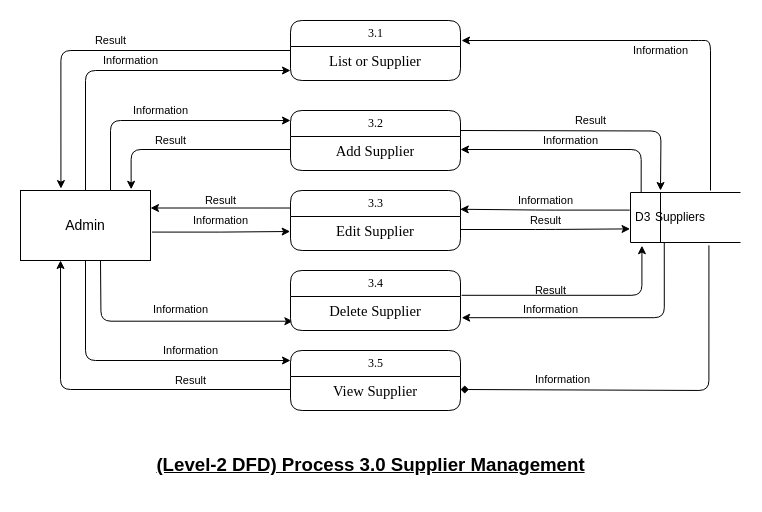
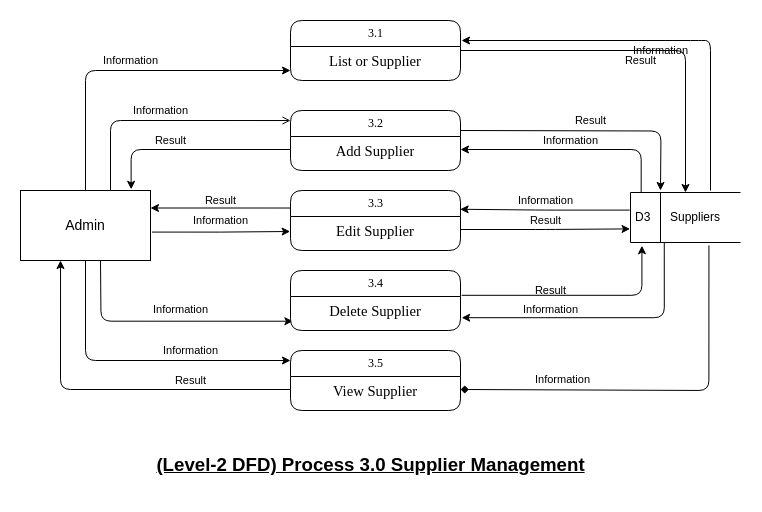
  <mxCell id="0" />
  <mxCell id="1" parent="0" />
  <mxCell id="2" value="Information" style="edgeStyle=orthogonalEdgeStyle;rounded=0;sketch=0;orthogonalLoop=1;jettySize=auto;entryX=-0.002;entryY=0.577;entryDx=0;entryDy=0;exitX=1.012;exitY=0.594;exitDx=0;exitDy=0;exitPerimeter=0;entryPerimeter=0;labelBackgroundColor=none;verticalAlign=middle;html=1;horizontal=1;labelPosition=center;verticalLabelPosition=middle;align=center;spacingLeft=0;jumpStyle=none;shadow=0;startSize=2;" edge="1" parent="1" source="11" target="17"><mxGeometry x="-0.004" y="11" relative="1" as="geometry"><mxPoint as="offset" /></mxGeometry></mxCell>
- <mxCell id="3" value="Result" style="edgeStyle=orthogonalEdgeStyle;rounded=1;sketch=0;orthogonalLoop=1;jettySize=auto;html=1;entryX=0.311;entryY=-0.027;entryDx=0;entryDy=0;entryPerimeter=0;labelBackgroundColor=none;" edge="1" parent="1" source="4" target="11"><mxGeometry x="-0.021" y="-10" relative="1" as="geometry"><mxPoint as="offset" /></mxGeometry></mxCell>
+ <mxCell id="3" value="Result" style="edgeStyle=orthogonalEdgeStyle;rounded=1;sketch=0;orthogonalLoop=1;jettySize=auto;html=1;labelBackgroundColor=none;" edge="1" parent="1" source="4" target="26"><mxGeometry x="-0.021" y="-10" relative="1" as="geometry"><mxPoint as="offset" /></mxGeometry></mxCell>
  <mxCell id="4" value="3.1" style="swimlane;html=1;fontStyle=0;childLayout=stackLayout;horizontal=1;startSize=26;horizontalStack=0;resizeParent=1;resizeLast=0;collapsible=1;marginBottom=0;swimlaneFillColor=#ffffff;align=center;rounded=1;shadow=0;comic=0;labelBackgroundColor=none;strokeWidth=1;fontFamily=Verdana;fontSize=12;" vertex="1" parent="1"><mxGeometry x="290" y="20" width="170" height="60" as="geometry" /></mxCell>
  <mxCell id="5" value="&lt;font face=&quot;times new roman&quot;&gt;&lt;span style=&quot;font-size: 14.667px&quot;&gt;List or Supplier&lt;/span&gt;&lt;/font&gt;" style="text;html=1;strokeColor=none;fillColor=none;spacingLeft=4;spacingRight=4;whiteSpace=wrap;overflow=hidden;rotatable=0;points=[[0,0.5],[1,0.5]];portConstraint=eastwest;fontColor=#000000;align=center;" vertex="1" parent="4"><mxGeometry y="26" width="170" height="26" as="geometry" /></mxCell>
  <mxCell id="6" value="&lt;p class=&quot;MsoNormal&quot;&gt;&lt;font face=&quot;helvetica, sans-serif&quot;&gt;&lt;span style=&quot;font-size: 18.667px&quot;&gt;&lt;b&gt;&lt;u&gt;(Level-2 DFD) Process 3.0 Supplier Management&lt;/u&gt;&lt;/b&gt;&lt;/span&gt;&lt;/font&gt;&lt;br&gt;&lt;/p&gt;" style="text;html=1;align=center;verticalAlign=middle;resizable=0;points=[];autosize=1;strokeColor=none;" vertex="1" parent="1"><mxGeometry x="150" y="440" width="440" height="50" as="geometry" /></mxCell>
  <mxCell id="7" value="Information" style="edgeStyle=orthogonalEdgeStyle;curved=0;rounded=1;sketch=0;orthogonalLoop=1;jettySize=auto;html=1;entryX=0.014;entryY=0.951;entryDx=0;entryDy=0;entryPerimeter=0;labelBackgroundColor=none;" edge="1" parent="1" target="19"><mxGeometry x="0.112" y="12" relative="1" as="geometry"><mxPoint x="100" y="260" as="sourcePoint" /><mxPoint as="offset" /></mxGeometry></mxCell>
  <mxCell id="8" value="Information" style="edgeStyle=orthogonalEdgeStyle;curved=0;rounded=1;sketch=0;orthogonalLoop=1;jettySize=auto;html=1;labelBackgroundColor=none;" edge="1" parent="1" source="11"><mxGeometry x="0.344" y="10" relative="1" as="geometry"><mxPoint x="290" y="360" as="targetPoint" /><Array as="points"><mxPoint x="85" y="360" /><mxPoint x="290" y="360" /></Array><mxPoint as="offset" /></mxGeometry></mxCell>
  <mxCell id="9" value="Information" style="edgeStyle=orthogonalEdgeStyle;rounded=1;sketch=0;orthogonalLoop=1;jettySize=auto;html=1;labelBackgroundColor=none;" edge="1" parent="1"><mxGeometry x="0.015" y="10" relative="1" as="geometry"><mxPoint x="290" y="70" as="targetPoint" /><Array as="points"><mxPoint x="85" y="70" /><mxPoint x="290" y="70" /></Array><mxPoint x="85" y="190" as="sourcePoint" /><mxPoint as="offset" /></mxGeometry></mxCell>
- <mxCell id="10" value="Information" style="edgeStyle=orthogonalEdgeStyle;jumpStyle=none;orthogonalLoop=1;jettySize=auto;html=1;entryX=0;entryY=0.167;entryDx=0;entryDy=0;entryPerimeter=0;shadow=0;labelBackgroundColor=none;rounded=1;" edge="1" parent="1" source="11" target="13"><mxGeometry x="-0.04" y="10" relative="1" as="geometry"><Array as="points"><mxPoint x="110" y="120" /></Array><mxPoint as="offset" /></mxGeometry></mxCell>
+ <mxCell id="10" value="Information" style="edgeStyle=orthogonalEdgeStyle;jumpStyle=none;orthogonalLoop=1;jettySize=auto;html=1;entryX=0;entryY=0.167;entryDx=0;entryDy=0;entryPerimeter=0;shadow=0;labelBackgroundColor=none;rounded=1;endArrow=open;" edge="1" parent="1" source="11" target="13"><mxGeometry x="-0.04" y="10" relative="1" as="geometry"><Array as="points"><mxPoint x="110" y="120" /></Array><mxPoint as="offset" /></mxGeometry></mxCell>
  <mxCell id="11" value="&lt;font style=&quot;font-size: 14px&quot;&gt;Admin&lt;/font&gt;" style="rounded=0;whiteSpace=wrap;html=1;" vertex="1" parent="1"><mxGeometry x="20" y="190" width="130" height="70" as="geometry" /></mxCell>
  <mxCell id="12" value="Result" style="edgeStyle=orthogonalEdgeStyle;curved=0;rounded=1;sketch=0;orthogonalLoop=1;jettySize=auto;html=1;labelBackgroundColor=none;" edge="1" parent="1"><mxGeometry y="10" relative="1" as="geometry"><mxPoint x="460" y="130" as="sourcePoint" /><mxPoint x="660" y="190" as="targetPoint" /><mxPoint as="offset" /></mxGeometry></mxCell>
  <mxCell id="13" value="3.2" style="swimlane;html=1;fontStyle=0;childLayout=stackLayout;horizontal=1;startSize=26;horizontalStack=0;resizeParent=1;resizeLast=0;collapsible=1;marginBottom=0;swimlaneFillColor=#ffffff;align=center;rounded=1;shadow=0;comic=0;labelBackgroundColor=none;strokeWidth=1;fontFamily=Verdana;fontSize=12;" vertex="1" parent="1"><mxGeometry x="290" y="110" width="170" height="60" as="geometry" /></mxCell>
  <mxCell id="14" value="&lt;span id=&quot;docs-internal-guid-f91e8f93-7fff-7fc4-d953-1c8a1edfba7c&quot;&gt;&lt;span style=&quot;font-size: 11pt ; font-family: &amp;#34;times new roman&amp;#34; ; background-color: transparent ; vertical-align: baseline&quot;&gt;Add&amp;nbsp;&lt;/span&gt;&lt;/span&gt;&lt;span style=&quot;font-family: &amp;#34;times new roman&amp;#34; ; font-size: 14.667px&quot;&gt;Supplier&lt;/span&gt;" style="text;html=1;strokeColor=none;fillColor=none;spacingLeft=4;spacingRight=4;whiteSpace=wrap;overflow=hidden;rotatable=0;points=[[0,0.5],[1,0.5]];portConstraint=eastwest;fontColor=#000000;align=center;" vertex="1" parent="13"><mxGeometry y="26" width="170" height="26" as="geometry" /></mxCell>
  <mxCell id="15" value="Result" style="edgeStyle=orthogonalEdgeStyle;curved=0;rounded=1;sketch=0;orthogonalLoop=1;jettySize=auto;html=1;entryX=1;entryY=0.25;entryDx=0;entryDy=0;exitX=0;exitY=0.292;exitDx=0;exitDy=0;exitPerimeter=0;labelBackgroundColor=none;" edge="1" parent="1" source="16" target="11"><mxGeometry y="-8" relative="1" as="geometry"><mxPoint x="153" y="215" as="targetPoint" /><mxPoint as="offset" /></mxGeometry></mxCell>
  <mxCell id="16" value="3.3" style="swimlane;html=1;fontStyle=0;childLayout=stackLayout;horizontal=1;startSize=26;horizontalStack=0;resizeParent=1;resizeLast=0;collapsible=1;marginBottom=0;swimlaneFillColor=#ffffff;align=center;rounded=1;shadow=0;comic=0;labelBackgroundColor=none;strokeWidth=1;fontFamily=Verdana;fontSize=12;" vertex="1" parent="1"><mxGeometry x="290" y="190" width="170" height="60" as="geometry" /></mxCell>
  <mxCell id="17" value="&lt;span id=&quot;docs-internal-guid-7f49682c-7fff-a4d6-9a9d-0c810e85ffbc&quot;&gt;&lt;span style=&quot;font-size: 11pt ; font-family: &amp;#34;times new roman&amp;#34; ; background-color: transparent ; vertical-align: baseline&quot;&gt;Edit&amp;nbsp;&lt;/span&gt;&lt;/span&gt;&lt;span style=&quot;font-family: &amp;#34;times new roman&amp;#34; ; font-size: 14.667px&quot;&gt;Supplier&lt;/span&gt;" style="text;html=1;strokeColor=none;fillColor=none;spacingLeft=4;spacingRight=4;whiteSpace=wrap;overflow=hidden;rotatable=0;points=[[0,0.5],[1,0.5]];portConstraint=eastwest;fontColor=#000000;align=center;" vertex="1" parent="16"><mxGeometry y="26" width="170" height="26" as="geometry" /></mxCell>
  <mxCell id="18" value="3.4" style="swimlane;html=1;fontStyle=0;childLayout=stackLayout;horizontal=1;startSize=26;horizontalStack=0;resizeParent=1;resizeLast=0;collapsible=1;marginBottom=0;swimlaneFillColor=#ffffff;align=center;rounded=1;shadow=0;comic=0;labelBackgroundColor=none;strokeWidth=1;fontFamily=Verdana;fontSize=12;" vertex="1" parent="1"><mxGeometry x="290" y="270" width="170" height="60" as="geometry" /></mxCell>
  <mxCell id="19" value="&lt;span id=&quot;docs-internal-guid-ec00c497-7fff-d599-0a47-b24389822d92&quot;&gt;&lt;span style=&quot;font-size: 11pt ; font-family: &amp;#34;times new roman&amp;#34; ; background-color: transparent ; vertical-align: baseline&quot;&gt;Delete&amp;nbsp;&lt;/span&gt;&lt;/span&gt;&lt;span style=&quot;font-family: &amp;#34;times new roman&amp;#34; ; font-size: 14.667px&quot;&gt;Supplier&lt;/span&gt;" style="text;html=1;strokeColor=none;fillColor=none;spacingLeft=4;spacingRight=4;whiteSpace=wrap;overflow=hidden;rotatable=0;points=[[0,0.5],[1,0.5]];portConstraint=eastwest;fontColor=#000000;align=center;" vertex="1" parent="18"><mxGeometry y="26" width="170" height="26" as="geometry" /></mxCell>
  <mxCell id="20" value="3.5" style="swimlane;html=1;fontStyle=0;childLayout=stackLayout;horizontal=1;startSize=26;horizontalStack=0;resizeParent=1;resizeLast=0;collapsible=1;marginBottom=0;swimlaneFillColor=#ffffff;align=center;rounded=1;shadow=0;comic=0;labelBackgroundColor=none;strokeWidth=1;fontFamily=Verdana;fontSize=12;" vertex="1" parent="1"><mxGeometry x="290" y="350" width="170" height="60" as="geometry" /></mxCell>
  <mxCell id="21" value="&lt;span id=&quot;docs-internal-guid-54e838d1-7fff-f729-35b7-6f94d2176117&quot;&gt;&lt;span style=&quot;font-size: 11pt ; font-family: &amp;#34;times new roman&amp;#34; ; background-color: transparent ; vertical-align: baseline&quot;&gt;View&amp;nbsp;&lt;/span&gt;&lt;/span&gt;&lt;span style=&quot;font-family: &amp;#34;times new roman&amp;#34; ; font-size: 14.667px&quot;&gt;Supplier&lt;/span&gt;" style="text;html=1;strokeColor=none;fillColor=none;spacingLeft=4;spacingRight=4;whiteSpace=wrap;overflow=hidden;rotatable=0;points=[[0,0.5],[1,0.5]];portConstraint=eastwest;fontColor=#000000;align=center;" vertex="1" parent="20"><mxGeometry y="26" width="170" height="26" as="geometry" /></mxCell>
  <mxCell id="22" value="&#10;&#10;&lt;span style=&quot;font-family: helvetica; font-size: 11px; font-style: normal; font-weight: 400; letter-spacing: normal; text-align: center; text-indent: 0px; text-transform: none; word-spacing: 0px; display: inline; float: none;&quot;&gt;Information&lt;/span&gt;&#10;&#10;" style="edgeStyle=orthogonalEdgeStyle;curved=0;rounded=1;sketch=0;orthogonalLoop=1;jettySize=auto;html=1;entryX=1;entryY=0.5;entryDx=0;entryDy=0;exitX=0.097;exitY=0;exitDx=0;exitDy=0;exitPerimeter=0;labelBackgroundColor=none;fontColor=#000000;" edge="1" parent="1" source="26" target="14"><mxGeometry x="0.017" y="-9" relative="1" as="geometry"><mxPoint x="640" y="180" as="sourcePoint" /><mxPoint as="offset" /></mxGeometry></mxCell>
  <mxCell id="23" value="&#10;&#10;&lt;span style=&quot;font-family: helvetica; font-size: 11px; font-style: normal; font-weight: 400; letter-spacing: normal; text-align: center; text-indent: 0px; text-transform: none; word-spacing: 0px; display: inline; float: none;&quot;&gt;Information&lt;/span&gt;&#10;&#10;" style="edgeStyle=orthogonalEdgeStyle;curved=0;rounded=1;sketch=0;orthogonalLoop=1;jettySize=auto;html=1;entryX=0.998;entryY=0.313;entryDx=0;entryDy=0;entryPerimeter=0;exitX=-0.007;exitY=0.352;exitDx=0;exitDy=0;exitPerimeter=0;labelBackgroundColor=none;fontColor=#000000;" edge="1" parent="1" source="26" target="16"><mxGeometry x="-0.002" y="-9" relative="1" as="geometry"><mxPoint as="offset" /></mxGeometry></mxCell>
  <mxCell id="24" value="&#10;&#10;&lt;span style=&quot;font-family: helvetica; font-size: 11px; font-style: normal; font-weight: 400; letter-spacing: normal; text-align: center; text-indent: 0px; text-transform: none; word-spacing: 0px; display: inline; float: none;&quot;&gt;Information&lt;/span&gt;&#10;&#10;" style="edgeStyle=orthogonalEdgeStyle;curved=0;rounded=1;sketch=0;orthogonalLoop=1;jettySize=auto;html=1;entryX=1.007;entryY=0.815;entryDx=0;entryDy=0;entryPerimeter=0;exitX=0.307;exitY=0.993;exitDx=0;exitDy=0;exitPerimeter=0;labelBackgroundColor=none;fontColor=#000000;" edge="1" parent="1" source="26" target="19"><mxGeometry x="0.361" y="-8" relative="1" as="geometry"><mxPoint as="offset" /></mxGeometry></mxCell>
  <mxCell id="25" value="&#10;&#10;&lt;span style=&quot;font-family: helvetica; font-size: 11px; font-style: normal; font-weight: 400; letter-spacing: normal; text-align: center; text-indent: 0px; text-transform: none; word-spacing: 0px; display: inline; float: none;&quot;&gt;Information&lt;/span&gt;&#10;&#10;" style="edgeStyle=orthogonalEdgeStyle;curved=0;rounded=1;sketch=0;orthogonalLoop=1;jettySize=auto;html=1;exitX=0.713;exitY=1.057;exitDx=0;exitDy=0;exitPerimeter=0;labelBackgroundColor=none;entryX=1;entryY=0.5;entryDx=0;entryDy=0;fontColor=#000000;endArrow=diamond;" edge="1" parent="1" source="26" target="21"><mxGeometry x="0.482" y="-10" relative="1" as="geometry"><mxPoint x="463" y="390" as="targetPoint" /><Array as="points"><mxPoint x="708" y="390" /><mxPoint x="460" y="390" /></Array><mxPoint as="offset" /></mxGeometry></mxCell>
  <mxCell id="26" value="D3" style="html=1;dashed=0;whitespace=wrap;shape=mxgraph.dfd.dataStoreID;align=left;spacingLeft=3;points=[[0,0],[0.5,0],[1,0],[0,0.5],[1,0.5],[0,1],[0.5,1],[1,1]];" vertex="1" parent="1"><mxGeometry x="630" y="192" width="110" height="50" as="geometry" /></mxCell>
  <mxCell id="27" value="&#10;&#10;&lt;span style=&quot;font-family: helvetica; font-size: 11px; font-style: normal; font-weight: 400; letter-spacing: normal; text-align: center; text-indent: 0px; text-transform: none; word-spacing: 0px; display: inline; float: none;&quot;&gt;Information&lt;/span&gt;&#10;&#10;" style="edgeStyle=orthogonalEdgeStyle;curved=0;rounded=1;sketch=0;orthogonalLoop=1;jettySize=auto;html=1;labelBackgroundColor=none;fontColor=#000000;" edge="1" parent="1"><mxGeometry x="0.003" y="10" relative="1" as="geometry"><mxPoint x="710" y="190" as="sourcePoint" /><mxPoint x="461" y="40" as="targetPoint" /><Array as="points"><mxPoint x="700" y="40" /><mxPoint x="460" y="40" /></Array><mxPoint as="offset" /></mxGeometry></mxCell>
- <mxCell id="28" value="Suppliers" style="text;html=1;strokeColor=none;fillColor=none;align=center;verticalAlign=middle;whiteSpace=wrap;rounded=0;" vertex="1" parent="1"><mxGeometry x="655" y="207" width="50" height="20" as="geometry" /></mxCell>
+ <mxCell id="28" value="Suppliers" style="text;html=1;strokeColor=none;fillColor=none;align=center;verticalAlign=middle;whiteSpace=wrap;rounded=0;" vertex="1" parent="1"><mxGeometry x="670" y="207" width="50" height="20" as="geometry" /></mxCell>
  <mxCell id="29" value="Result" style="edgeStyle=orthogonalEdgeStyle;curved=0;rounded=1;sketch=0;orthogonalLoop=1;jettySize=auto;html=1;entryX=-0.004;entryY=0.728;entryDx=0;entryDy=0;entryPerimeter=0;labelBackgroundColor=none;" edge="1" parent="1" source="17" target="26"><mxGeometry x="0.006" y="8" relative="1" as="geometry"><mxPoint as="offset" /></mxGeometry></mxCell>
  <mxCell id="30" value="Result" style="edgeStyle=orthogonalEdgeStyle;curved=0;rounded=1;sketch=0;orthogonalLoop=1;jettySize=auto;html=1;entryX=0.104;entryY=1.064;entryDx=0;entryDy=0;entryPerimeter=0;exitX=1.007;exitY=-0.046;exitDx=0;exitDy=0;exitPerimeter=0;labelBackgroundColor=none;" edge="1" parent="1" source="19" target="26"><mxGeometry x="-0.227" y="5" relative="1" as="geometry"><mxPoint as="offset" /></mxGeometry></mxCell>
  <mxCell id="31" value="Result" style="edgeStyle=orthogonalEdgeStyle;curved=0;rounded=1;sketch=0;orthogonalLoop=1;jettySize=auto;html=1;entryX=0.851;entryY=-0.017;entryDx=0;entryDy=0;entryPerimeter=0;labelBackgroundColor=none;" edge="1" parent="1" source="14" target="11"><mxGeometry x="0.205" y="-9" relative="1" as="geometry"><mxPoint as="offset" /></mxGeometry></mxCell>
  <mxCell id="32" value="Result" style="edgeStyle=orthogonalEdgeStyle;curved=0;rounded=1;sketch=0;orthogonalLoop=1;jettySize=auto;html=1;entryX=0.308;entryY=1;entryDx=0;entryDy=0;entryPerimeter=0;labelBackgroundColor=none;" edge="1" parent="1" source="21" target="11"><mxGeometry x="-0.443" y="-9" relative="1" as="geometry"><mxPoint as="offset" /></mxGeometry></mxCell>
